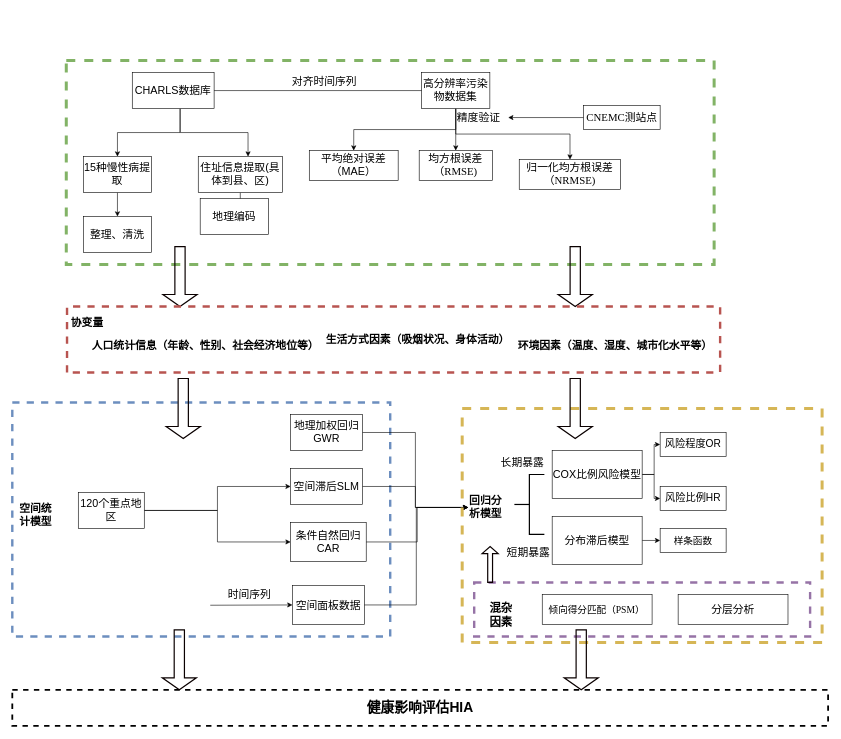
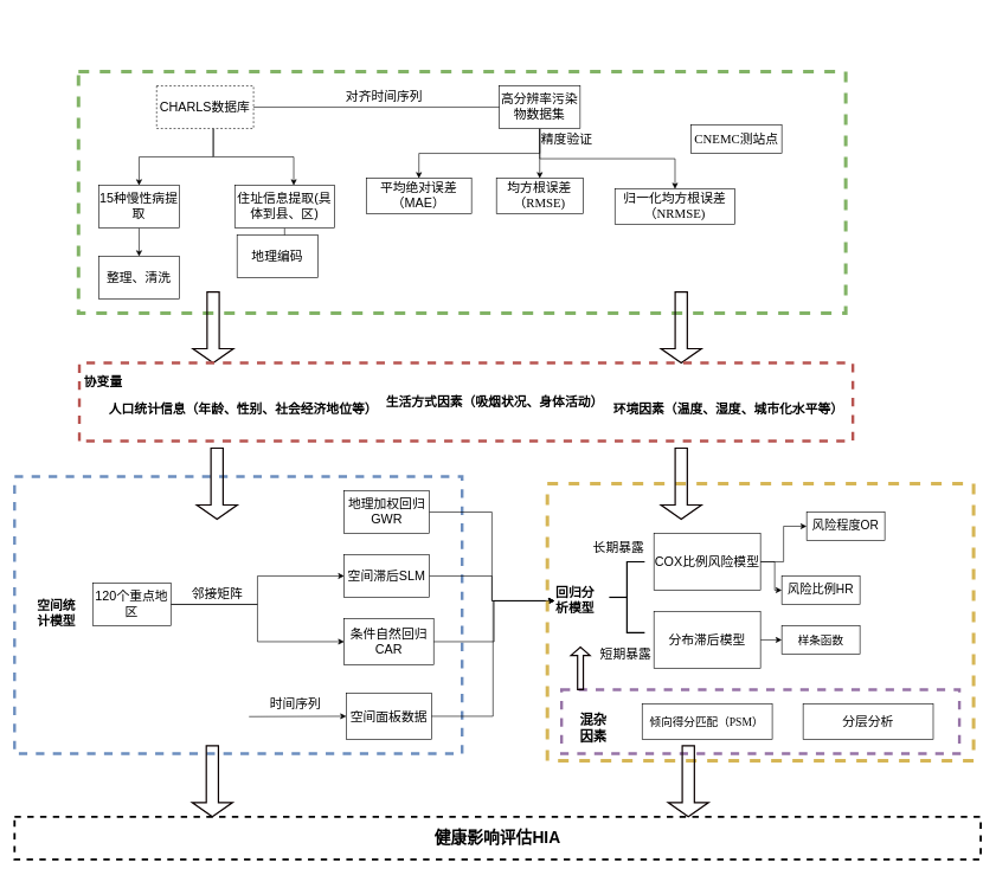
  <mxCell id="0" />
  <mxCell id="1" parent="0" />
  <mxCell id="2" value="" style="group;html=1;fontSize=18;" parent="1" vertex="1" connectable="0"><mxGeometry x="110" y="40" width="1090" height="470" as="geometry" /></mxCell>
  <mxCell id="3" value="" style="rounded=0;whiteSpace=wrap;html=1;dashed=1;fillColor=none;strokeColor=#82b366;movable=1;resizable=1;rotatable=1;deletable=1;editable=1;locked=0;connectable=1;fontSize=18;strokeWidth=5;" parent="2" vertex="1"><mxGeometry y="60" width="1080" height="340" as="geometry" /></mxCell>
  <mxCell id="4" style="edgeStyle=orthogonalEdgeStyle;rounded=0;orthogonalLoop=1;jettySize=auto;html=1;entryX=0.5;entryY=0;entryDx=0;entryDy=0;fontSize=18;exitX=0.583;exitY=1.004;exitDx=0;exitDy=0;exitPerimeter=0;" parent="2" source="6" target="8" edge="1"><mxGeometry relative="1" as="geometry" /></mxCell>
  <mxCell id="5" style="edgeStyle=orthogonalEdgeStyle;rounded=0;orthogonalLoop=1;jettySize=auto;html=1;fontSize=18;" parent="2" source="6" target="10" edge="1"><mxGeometry relative="1" as="geometry"><Array as="points"><mxPoint x="190" y="180" /><mxPoint x="303" y="180" /></Array></mxGeometry></mxCell>
- <mxCell id="6" value="CHARLS数据库" style="rounded=0;whiteSpace=wrap;html=1;fontSize=18;" parent="2" vertex="1"><mxGeometry x="110" y="80" width="136.43" height="60" as="geometry" /></mxCell>
+ <mxCell id="6" value="CHARLS数据库" style="rounded=0;whiteSpace=wrap;html=1;fontSize=18;dashed=1;" parent="2" vertex="1"><mxGeometry x="110" y="80" width="136.43" height="60" as="geometry" /></mxCell>
  <mxCell id="7" style="edgeStyle=orthogonalEdgeStyle;rounded=0;orthogonalLoop=1;jettySize=auto;html=1;fontSize=18;" parent="2" source="8" target="12" edge="1"><mxGeometry relative="1" as="geometry" /></mxCell>
  <mxCell id="8" value="15种慢性病提取" style="rounded=0;whiteSpace=wrap;html=1;fontSize=18;" parent="2" vertex="1"><mxGeometry x="28.435" y="220" width="113.739" height="60" as="geometry" /></mxCell>
  <mxCell id="9" style="edgeStyle=orthogonalEdgeStyle;rounded=0;orthogonalLoop=1;jettySize=auto;html=1;exitX=0.5;exitY=1;exitDx=0;exitDy=0;fontSize=18;" parent="2" source="10" target="11" edge="1"><mxGeometry relative="1" as="geometry" /></mxCell>
  <mxCell id="10" value="住址信息提取(具体到县、区)" style="rounded=0;whiteSpace=wrap;html=1;fontSize=18;" parent="2" vertex="1"><mxGeometry x="220" y="220" width="140.17" height="60" as="geometry" /></mxCell>
  <mxCell id="11" value="地理编码" style="rounded=0;whiteSpace=wrap;html=1;fontSize=18;" parent="2" vertex="1"><mxGeometry x="223.215" y="290" width="113.739" height="60" as="geometry" /></mxCell>
  <mxCell id="12" value="整理、清洗" style="rounded=0;whiteSpace=wrap;html=1;fontSize=18;" parent="2" vertex="1"><mxGeometry x="28.435" y="320" width="113.739" height="60" as="geometry" /></mxCell>
  <mxCell id="13" style="edgeStyle=orthogonalEdgeStyle;rounded=0;orthogonalLoop=1;jettySize=auto;html=1;exitX=0.5;exitY=1;exitDx=0;exitDy=0;entryX=0.5;entryY=0;entryDx=0;entryDy=0;fontSize=18;" parent="2" source="16" target="19" edge="1"><mxGeometry relative="1" as="geometry" /></mxCell>
  <mxCell id="14" style="edgeStyle=orthogonalEdgeStyle;rounded=0;orthogonalLoop=1;jettySize=auto;html=1;exitX=0.5;exitY=1;exitDx=0;exitDy=0;entryX=0.5;entryY=0;entryDx=0;entryDy=0;fontSize=18;" parent="2" source="16" target="21" edge="1"><mxGeometry relative="1" as="geometry" /></mxCell>
  <mxCell id="15" style="edgeStyle=orthogonalEdgeStyle;rounded=0;orthogonalLoop=1;jettySize=auto;html=1;exitX=0.5;exitY=1;exitDx=0;exitDy=0;fontSize=18;" parent="2" source="16" target="20" edge="1"><mxGeometry relative="1" as="geometry" /></mxCell>
  <mxCell id="16" value="高分辨率污染物数据集" style="rounded=0;whiteSpace=wrap;html=1;fontSize=18;" parent="2" vertex="1"><mxGeometry x="592.391" y="80" width="113.739" height="60" as="geometry" /></mxCell>
  <mxCell id="17" value="" style="endArrow=none;html=1;rounded=0;exitX=1;exitY=0.5;exitDx=0;exitDy=0;entryX=0;entryY=0.5;entryDx=0;entryDy=0;fontSize=18;" parent="2" source="6" target="16" edge="1"><mxGeometry width="50" height="50" relative="1" as="geometry"><mxPoint x="312.783" y="120" as="sourcePoint" /><mxPoint x="360.174" y="70" as="targetPoint" /></mxGeometry></mxCell>
  <mxCell id="18" value="对齐时间序列" style="text;html=1;align=center;verticalAlign=middle;resizable=0;points=[];autosize=1;strokeColor=none;fillColor=none;fontSize=18;" parent="2" vertex="1"><mxGeometry x="364.652" y="75" width="130" height="40" as="geometry" /></mxCell>
  <mxCell id="19" value="平均绝对误差（MAE）" style="rounded=0;whiteSpace=wrap;html=1;fontSize=18;" parent="2" vertex="1"><mxGeometry x="405.09" y="210" width="148.17" height="50" as="geometry" /></mxCell>
  <mxCell id="20" value="&lt;p style=&quot;font-size: 18px;&quot; class=&quot;MsoNormal&quot;&gt;&lt;span style=&quot;font-family: 宋体; font-size: 18px;&quot;&gt;&lt;font style=&quot;font-size: 18px;&quot; face=&quot;宋体&quot;&gt;归一化均方根误差&lt;/font&gt; &lt;font style=&quot;font-size: 18px;&quot; face=&quot;宋体&quot;&gt;（&lt;/font&gt;&lt;font style=&quot;font-size: 18px;&quot; face=&quot;Times New Roman&quot;&gt;NRMSE)&lt;/font&gt;&lt;/span&gt;&lt;/p&gt;" style="rounded=0;whiteSpace=wrap;html=1;fontSize=18;" parent="2" vertex="1"><mxGeometry x="755.09" y="225" width="169.13" height="50" as="geometry" /></mxCell>
  <mxCell id="21" value="&lt;p style=&quot;font-size: 18px;&quot; class=&quot;MsoNormal&quot;&gt;&lt;span style=&quot;font-family: 宋体; font-size: 18px;&quot;&gt;&lt;font style=&quot;font-size: 18px;&quot; face=&quot;宋体&quot;&gt;均方根误差&lt;/font&gt; &lt;font style=&quot;font-size: 18px;&quot; face=&quot;宋体&quot;&gt;（&lt;/font&gt;&lt;font style=&quot;font-size: 18px;&quot; face=&quot;Times New Roman&quot;&gt;RMSE)&lt;/font&gt;&lt;/span&gt;&lt;/p&gt;" style="rounded=0;whiteSpace=wrap;html=1;fontSize=18;" parent="2" vertex="1"><mxGeometry x="588.31" y="210" width="121.91" height="50" as="geometry" /></mxCell>
- <mxCell id="22" style="edgeStyle=orthogonalEdgeStyle;rounded=0;orthogonalLoop=1;jettySize=auto;html=1;fontSize=18;" parent="2" source="23" target="24" edge="1"><mxGeometry relative="1" as="geometry"><mxPoint x="654" y="60" as="targetPoint" /></mxGeometry></mxCell>
  <mxCell id="23" value="&lt;p style=&quot;font-size: 18px;&quot; class=&quot;MsoNormal&quot;&gt;&lt;span style=&quot;font-family: 宋体; font-size: 18px;&quot;&gt;CNEMC测站点&lt;/span&gt;&lt;/p&gt;" style="rounded=0;whiteSpace=wrap;html=1;fontSize=18;" parent="2" vertex="1"><mxGeometry x="862.52" y="135" width="127.48" height="40" as="geometry" /></mxCell>
  <mxCell id="24" value="精度验证" style="text;html=1;align=center;verticalAlign=middle;resizable=0;points=[];autosize=1;strokeColor=none;fillColor=none;fontSize=18;" parent="2" vertex="1"><mxGeometry x="636.678" y="135" width="100" height="40" as="geometry" /></mxCell>
  <mxCell id="25" value="" style="shape=singleArrow;direction=south;whiteSpace=wrap;html=1;fillColor=none;strokeColor=#0A0000;fontSize=18;strokeWidth=2;align=center;verticalAlign=middle;fontFamily=Helvetica;fontColor=default;" parent="2" vertex="1"><mxGeometry x="819.997" y="370" width="56.87" height="100" as="geometry" /></mxCell>
  <mxCell id="26" value="" style="shape=singleArrow;direction=south;whiteSpace=wrap;html=1;fillColor=none;strokeColor=#0A0000;fontSize=18;strokeWidth=2;align=center;verticalAlign=middle;fontFamily=Helvetica;fontColor=default;" parent="2" vertex="1"><mxGeometry x="161.127" y="370" width="56.87" height="100" as="geometry" /></mxCell>
  <mxCell id="27" value="" style="group;fillColor=none;" vertex="1" connectable="0" parent="1"><mxGeometry x="20" y="670" width="630" height="390" as="geometry" /></mxCell>
  <mxCell id="28" value="" style="rounded=0;whiteSpace=wrap;html=1;dashed=1;fillColor=none;strokeColor=#6c8ebf;movable=1;resizable=1;rotatable=1;deletable=1;editable=1;locked=0;connectable=1;fontSize=18;strokeWidth=4;" parent="27" vertex="1"><mxGeometry width="630" height="390" as="geometry" /></mxCell>
  <mxCell id="29" value="地理加权回归GWR" style="whiteSpace=wrap;html=1;fontSize=18;" parent="27" vertex="1"><mxGeometry x="464" y="20" width="120" height="60" as="geometry" /></mxCell>
  <mxCell id="30" value="条件自然回归CAR" style="whiteSpace=wrap;html=1;strokeColor=default;align=center;verticalAlign=middle;fontFamily=Helvetica;fontSize=18;fontColor=default;fillColor=default;" parent="27" vertex="1"><mxGeometry x="464" y="200" width="126" height="65" as="geometry" /></mxCell>
  <mxCell id="31" value="空间面板数据" style="whiteSpace=wrap;html=1;fontSize=18;" parent="27" vertex="1"><mxGeometry x="467" y="305" width="120" height="65" as="geometry" /></mxCell>
  <mxCell id="32" style="edgeStyle=orthogonalEdgeStyle;rounded=0;orthogonalLoop=1;jettySize=auto;html=1;entryX=0;entryY=0.5;entryDx=0;entryDy=0;fontSize=18;" parent="27" source="34" target="36" edge="1"><mxGeometry relative="1" as="geometry" /></mxCell>
  <mxCell id="33" style="edgeStyle=orthogonalEdgeStyle;rounded=0;orthogonalLoop=1;jettySize=auto;html=1;exitX=1;exitY=0.5;exitDx=0;exitDy=0;entryX=0;entryY=0.5;entryDx=0;entryDy=0;fontSize=18;" parent="27" source="34" target="30" edge="1"><mxGeometry relative="1" as="geometry" /></mxCell>
  <mxCell id="34" value="120个重点地区" style="whiteSpace=wrap;html=1;rounded=0;strokeColor=default;align=center;verticalAlign=middle;fontFamily=Helvetica;fontSize=18;fontColor=default;fillColor=default;" parent="27" vertex="1"><mxGeometry x="110" y="150" width="110" height="60" as="geometry" /></mxCell>
+ <mxCell id="35" value="邻接矩阵" style="text;html=1;align=center;verticalAlign=middle;resizable=0;points=[];autosize=1;strokeColor=none;fillColor=none;fontSize=18;" parent="27" vertex="1"><mxGeometry x="235" y="145" width="100" height="40" as="geometry" /></mxCell>
  <mxCell id="36" value="空间滞后SLM" style="whiteSpace=wrap;html=1;fontSize=18;" parent="27" vertex="1"><mxGeometry x="464" y="110" width="120" height="60" as="geometry" /></mxCell>
  <mxCell id="37" value="" style="endArrow=classic;html=1;rounded=0;entryX=0;entryY=0.5;entryDx=0;entryDy=0;fontSize=18;" parent="27" target="31" edge="1"><mxGeometry width="50" height="50" relative="1" as="geometry"><mxPoint x="330" y="338" as="sourcePoint" /><mxPoint x="420" y="265" as="targetPoint" /></mxGeometry></mxCell>
  <mxCell id="38" value="&lt;font style=&quot;font-size: 18px;&quot;&gt;时间序列&lt;/font&gt;" style="text;html=1;align=center;verticalAlign=middle;resizable=0;points=[];autosize=1;strokeColor=none;fillColor=none;fontSize=18;" parent="27" vertex="1"><mxGeometry x="345" y="300" width="100" height="40" as="geometry" /></mxCell>
- <mxCell id="39" value="&lt;h1 style=&quot;font-size: 18px;&quot;&gt;&lt;b style=&quot;font-size: 18px;&quot;&gt;&lt;span style=&quot;font-family: 宋体; font-size: 18px;&quot;&gt;&lt;font style=&quot;font-size: 18px;&quot;&gt;空间统计模型&lt;/font&gt;&lt;/span&gt;&lt;/b&gt;&lt;/h1&gt;" style="text;html=1;align=left;verticalAlign=middle;rounded=0;fontSize=18;whiteSpace=wrap;" parent="27" vertex="1"><mxGeometry x="10" y="95" width="60" height="185" as="geometry" /></mxCell>
+ <mxCell id="39" value="&lt;h1 style=&quot;font-size: 18px;&quot;&gt;&lt;b style=&quot;font-size: 18px;&quot;&gt;&lt;span style=&quot;font-family: 宋体; font-size: 18px;&quot;&gt;&lt;font style=&quot;font-size: 18px;&quot;&gt;空间统计模型&lt;/font&gt;&lt;/span&gt;&lt;/b&gt;&lt;/h1&gt;" style="text;html=1;align=left;verticalAlign=middle;rounded=0;fontSize=18;whiteSpace=wrap;" parent="27" vertex="1"><mxGeometry x="30" y="100" width="60" height="185" as="geometry" /></mxCell>
  <mxCell id="40" value="" style="shape=singleArrow;direction=south;whiteSpace=wrap;html=1;fillColor=none;strokeColor=#0A0000;fontSize=18;strokeWidth=2;" vertex="1" parent="27"><mxGeometry x="256.567" y="-40" width="56.87" height="100" as="geometry" /></mxCell>
  <mxCell id="41" value="" style="group;dashed=1;" vertex="1" connectable="0" parent="1"><mxGeometry x="111.245" y="510.005" width="1088.75" height="110.0" as="geometry" /></mxCell>
  <mxCell id="42" value="" style="rounded=0;whiteSpace=wrap;html=1;fillColor=none;strokeColor=#b85450;rotation=-90;dashed=1;fontSize=18;strokeWidth=4;" parent="41" vertex="1"><mxGeometry x="489.375" y="-489.375" width="110" height="1088.75" as="geometry" /></mxCell>
  <mxCell id="43" value="&lt;h1 style=&quot;margin-top: 0px; font-size: 18px;&quot;&gt;协变量&lt;/h1&gt;&lt;h3 style=&quot;font-size: 18px;&quot;&gt;&lt;br style=&quot;font-size: 18px;&quot;&gt;&lt;/h3&gt;" style="text;html=1;whiteSpace=wrap;overflow=hidden;rounded=0;fontSize=18;" parent="41" vertex="1"><mxGeometry x="4.995" y="9.995" width="75.09" height="40" as="geometry" /></mxCell>
  <mxCell id="44" value="&lt;h3 style=&quot;forced-color-adjust: none; color: rgb(0, 0, 0); font-family: Helvetica; font-style: normal; font-variant-ligatures: normal; font-variant-caps: normal; letter-spacing: normal; orphans: 2; text-align: left; text-indent: 0px; text-transform: none; widows: 2; word-spacing: 0px; -webkit-text-stroke-width: 0px; white-space: normal; text-decoration-thickness: initial; text-decoration-style: initial; text-decoration-color: initial; font-size: 18px;&quot;&gt;&lt;span style=&quot;forced-color-adjust: none; font-size: 18px;&quot;&gt;&lt;font style=&quot;font-size: 18px;&quot;&gt;人口统计信息（年龄、性别、社会经济地位等）&lt;/font&gt;&lt;/span&gt;&lt;/h3&gt;" style="text;html=1;fontSize=18;labelBackgroundColor=default;whiteSpace=wrap;fillColor=none;strokeColor=none;" parent="41" vertex="1"><mxGeometry x="40.085" y="29.995" width="470" height="70" as="geometry" /></mxCell>
  <mxCell id="45" value="&lt;h3 style=&quot;forced-color-adjust: none; color: rgb(0, 0, 0); font-family: Helvetica; font-style: normal; font-variant-ligatures: normal; font-variant-caps: normal; letter-spacing: normal; orphans: 2; text-align: left; text-indent: 0px; text-transform: none; widows: 2; word-spacing: 0px; -webkit-text-stroke-width: 0px; white-space: normal; text-decoration-thickness: initial; text-decoration-style: initial; text-decoration-color: initial; font-size: 18px;&quot;&gt;&lt;font style=&quot;forced-color-adjust: none; font-size: 18px;&quot;&gt;生活方式因素（吸烟状况、身体活动）&lt;/font&gt;&lt;/h3&gt;" style="text;whiteSpace=wrap;html=1;fontSize=18;labelBackgroundColor=default;" parent="41" vertex="1"><mxGeometry x="430.085" y="20.005" width="300" height="70" as="geometry" /></mxCell>
  <mxCell id="46" value="&lt;h3 style=&quot;forced-color-adjust: none; color: rgb(0, 0, 0); font-family: Helvetica; font-style: normal; font-variant-ligatures: normal; font-variant-caps: normal; letter-spacing: normal; orphans: 2; text-align: left; text-indent: 0px; text-transform: none; widows: 2; word-spacing: 0px; -webkit-text-stroke-width: 0px; white-space: normal; text-decoration-thickness: initial; text-decoration-style: initial; text-decoration-color: initial; font-size: 18px;&quot;&gt;&lt;font style=&quot;forced-color-adjust: none; font-size: 18px;&quot;&gt;环境因素（温度、湿度、城市化水平等）&lt;/font&gt;&lt;/h3&gt;" style="text;whiteSpace=wrap;html=1;fontSize=18;labelBackgroundColor=default;" parent="41" vertex="1"><mxGeometry x="750.085" y="29.995" width="330" height="70" as="geometry" /></mxCell>
  <mxCell id="47" style="edgeStyle=orthogonalEdgeStyle;rounded=0;orthogonalLoop=1;jettySize=auto;html=1;exitX=1;exitY=0.5;exitDx=0;exitDy=0;" edge="1" parent="1" source="29" target="60"><mxGeometry relative="1" as="geometry" /></mxCell>
  <mxCell id="48" style="edgeStyle=orthogonalEdgeStyle;rounded=0;orthogonalLoop=1;jettySize=auto;html=1;exitX=1;exitY=0.5;exitDx=0;exitDy=0;entryX=0;entryY=0.5;entryDx=0;entryDy=0;" edge="1" parent="1" source="36" target="60"><mxGeometry relative="1" as="geometry" /></mxCell>
  <mxCell id="49" style="edgeStyle=orthogonalEdgeStyle;rounded=0;orthogonalLoop=1;jettySize=auto;html=1;exitX=1;exitY=0.5;exitDx=0;exitDy=0;" edge="1" parent="1" source="30" target="60"><mxGeometry relative="1" as="geometry" /></mxCell>
  <mxCell id="50" style="edgeStyle=orthogonalEdgeStyle;rounded=0;orthogonalLoop=1;jettySize=auto;html=1;exitX=1;exitY=0.5;exitDx=0;exitDy=0;entryX=0;entryY=0.5;entryDx=0;entryDy=0;" edge="1" parent="1" source="31" target="60"><mxGeometry relative="1" as="geometry" /></mxCell>
  <mxCell id="51" value="&lt;p style=&quot;font-size: 23px;&quot; class=&quot;MsoNormal&quot;&gt;&lt;b&gt;&lt;span style=&quot;font-family: 宋体;&quot;&gt;&lt;font style=&quot;font-size: 23px;&quot; face=&quot;宋体&quot;&gt;健康影响评估&lt;/font&gt;&lt;/span&gt;HIA&lt;/b&gt;&lt;/p&gt;" style="rounded=0;whiteSpace=wrap;html=1;fillColor=none;dashed=1;strokeWidth=3;" vertex="1" parent="1"><mxGeometry x="20" y="1149" width="1360" height="60" as="geometry" /></mxCell>
  <mxCell id="52" value="" style="rounded=0;whiteSpace=wrap;html=1;fillColor=none;strokeColor=#d6b656;fontSize=18;strokeWidth=5;dashed=1;" parent="1" vertex="1"><mxGeometry x="770" y="680" width="600" height="390" as="geometry" /></mxCell>
  <mxCell id="53" style="edgeStyle=orthogonalEdgeStyle;rounded=0;orthogonalLoop=1;jettySize=auto;html=1;exitX=1;exitY=0.5;exitDx=0;exitDy=0;entryX=0;entryY=0.5;entryDx=0;entryDy=0;" edge="1" parent="1" source="55" target="62"><mxGeometry relative="1" as="geometry" /></mxCell>
  <mxCell id="54" style="edgeStyle=orthogonalEdgeStyle;rounded=0;orthogonalLoop=1;jettySize=auto;html=1;exitX=1;exitY=0.5;exitDx=0;exitDy=0;" edge="1" parent="1" source="55" target="64"><mxGeometry relative="1" as="geometry" /></mxCell>
  <mxCell id="55" value="COX比例风险模型" style="whiteSpace=wrap;html=1;fontSize=18;" parent="1" vertex="1"><mxGeometry x="920" y="750" width="150" height="80" as="geometry" /></mxCell>
  <mxCell id="56" style="edgeStyle=orthogonalEdgeStyle;rounded=0;orthogonalLoop=1;jettySize=auto;html=1;exitX=1;exitY=0.5;exitDx=0;exitDy=0;entryX=0;entryY=0.5;entryDx=0;entryDy=0;" edge="1" parent="1" source="57" target="63"><mxGeometry relative="1" as="geometry" /></mxCell>
  <mxCell id="57" value="分布滞后模型" style="whiteSpace=wrap;html=1;fontSize=18;" parent="1" vertex="1"><mxGeometry x="920" y="860" width="150" height="80" as="geometry" /></mxCell>
  <mxCell id="58" value="长期暴露" style="text;html=1;align=center;verticalAlign=middle;resizable=0;points=[];autosize=1;strokeColor=none;fillColor=none;fontSize=18;" parent="1" vertex="1"><mxGeometry x="820" y="750" width="100" height="40" as="geometry" /></mxCell>
  <mxCell id="59" value="短期暴露" style="text;html=1;align=center;verticalAlign=middle;resizable=0;points=[];autosize=1;strokeColor=none;fillColor=none;fontSize=18;" parent="1" vertex="1"><mxGeometry x="830" y="900" width="100" height="40" as="geometry" /></mxCell>
  <mxCell id="60" value="&lt;h1 style=&quot;font-size: 18px;&quot;&gt;&lt;b style=&quot;font-size: 18px;&quot;&gt;&lt;span style=&quot;font-family: 宋体; font-size: 18px;&quot;&gt;&lt;font style=&quot;font-size: 18px;&quot;&gt;回归分析模型&lt;/font&gt;&lt;/span&gt;&lt;/b&gt;&lt;/h1&gt;" style="text;html=1;align=left;verticalAlign=middle;whiteSpace=wrap;rounded=0;fontSize=18;" parent="1" vertex="1"><mxGeometry x="780" y="660" width="60" height="370" as="geometry" /></mxCell>
  <mxCell id="61" value="" style="strokeWidth=2;html=1;shape=mxgraph.flowchart.annotation_2;align=left;labelPosition=right;pointerEvents=1;" vertex="1" parent="1"><mxGeometry x="857" y="790" width="50" height="100" as="geometry" /></mxCell>
- <mxCell id="62" value="&lt;font style=&quot;font-size: 17px;&quot;&gt;风险程度OR&lt;/font&gt;" style="rounded=0;whiteSpace=wrap;html=1;" vertex="1" parent="1"><mxGeometry x="1100" y="720" width="110" height="40" as="geometry" /></mxCell>
+ <mxCell id="62" value="&lt;font style=&quot;font-size: 17px;&quot;&gt;风险程度OR&lt;/font&gt;" style="rounded=0;whiteSpace=wrap;html=1;" vertex="1" parent="1"><mxGeometry x="1135" y="720" width="110" height="40" as="geometry" /></mxCell>
  <mxCell id="63" value="&lt;p class=&quot;MsoNormal&quot;&gt;&lt;span style=&quot;mso-spacerun:'yes';font-family:宋体;mso-ascii-font-family:'Times New Roman';&lt;br/&gt;mso-hansi-font-family:'Times New Roman';font-size:12.0pt;&quot;&gt;&lt;font face=&quot;宋体&quot;&gt;样条函数&lt;/font&gt;&lt;/span&gt;&lt;/p&gt;" style="rounded=0;whiteSpace=wrap;html=1;" vertex="1" parent="1"><mxGeometry x="1100" y="880" width="110" height="40" as="geometry" /></mxCell>
  <mxCell id="64" value="&lt;font style=&quot;font-size: 17px;&quot;&gt;风险比例HR&lt;/font&gt;" style="rounded=0;whiteSpace=wrap;html=1;" vertex="1" parent="1"><mxGeometry x="1100" y="810" width="110" height="40" as="geometry" /></mxCell>
  <mxCell id="65" value="" style="rounded=0;whiteSpace=wrap;html=1;fillColor=none;dashed=1;strokeWidth=4;strokeColor=#9673a6;" vertex="1" parent="1"><mxGeometry x="790" y="970" width="560" height="90" as="geometry" /></mxCell>
  <mxCell id="66" value="&lt;p class=&quot;MsoNormal&quot;&gt;&lt;span style=&quot;mso-spacerun:'yes';font-family:宋体;mso-ascii-font-family:'Times New Roman';&lt;br/&gt;mso-hansi-font-family:'Times New Roman';mso-bidi-font-family:'Times New Roman';font-size:12.0pt;&quot;&gt;&lt;font face=&quot;宋体&quot;&gt;倾向得分匹配（&lt;/font&gt;&lt;font face=&quot;Times New Roman&quot;&gt;PSM&lt;/font&gt;&lt;font face=&quot;宋体&quot;&gt;）&lt;/font&gt;&lt;/span&gt;&lt;/p&gt;" style="whiteSpace=wrap;html=1;fontSize=18;" vertex="1" parent="1"><mxGeometry x="903.44" y="990" width="183.13" height="50" as="geometry" /></mxCell>
  <mxCell id="67" value="分层分析" style="whiteSpace=wrap;html=1;fontSize=18;" vertex="1" parent="1"><mxGeometry x="1130" y="990" width="183.13" height="50" as="geometry" /></mxCell>
  <mxCell id="68" value="&lt;font style=&quot;font-size: 19px;&quot;&gt;&lt;b&gt;混杂因素&lt;/b&gt;&lt;/font&gt;" style="text;html=1;align=center;verticalAlign=middle;whiteSpace=wrap;rounded=0;" vertex="1" parent="1"><mxGeometry x="810" y="1010" width="50" height="30" as="geometry" /></mxCell>
  <mxCell id="69" value="" style="shape=singleArrow;direction=south;whiteSpace=wrap;html=1;fillColor=none;strokeColor=#0A0000;fontSize=18;rotation=-180;strokeWidth=2;align=center;verticalAlign=middle;fontFamily=Helvetica;fontColor=default;" vertex="1" parent="1"><mxGeometry x="803.13" y="910" width="26.87" height="60" as="geometry" /></mxCell>
  <mxCell id="70" value="" style="shape=singleArrow;direction=south;whiteSpace=wrap;html=1;fillColor=none;strokeColor=#0A0000;fontSize=18;strokeWidth=2;align=center;verticalAlign=middle;fontFamily=Helvetica;fontColor=default;" vertex="1" parent="1"><mxGeometry x="929.997" y="630" width="56.87" height="100" as="geometry" /></mxCell>
  <mxCell id="71" value="" style="shape=singleArrow;direction=south;whiteSpace=wrap;html=1;fillColor=none;strokeColor=#0A0000;fontSize=18;strokeWidth=2;align=center;verticalAlign=middle;fontFamily=Helvetica;fontColor=default;" vertex="1" parent="1"><mxGeometry x="939.997" y="1049" width="56.87" height="100" as="geometry" /></mxCell>
  <mxCell id="72" value="" style="shape=singleArrow;direction=south;whiteSpace=wrap;html=1;fillColor=none;strokeColor=#0A0000;fontSize=18;strokeWidth=2;align=center;verticalAlign=middle;fontFamily=Helvetica;fontColor=default;" vertex="1" parent="1"><mxGeometry x="269.997" y="1049" width="56.87" height="100" as="geometry" /></mxCell>
